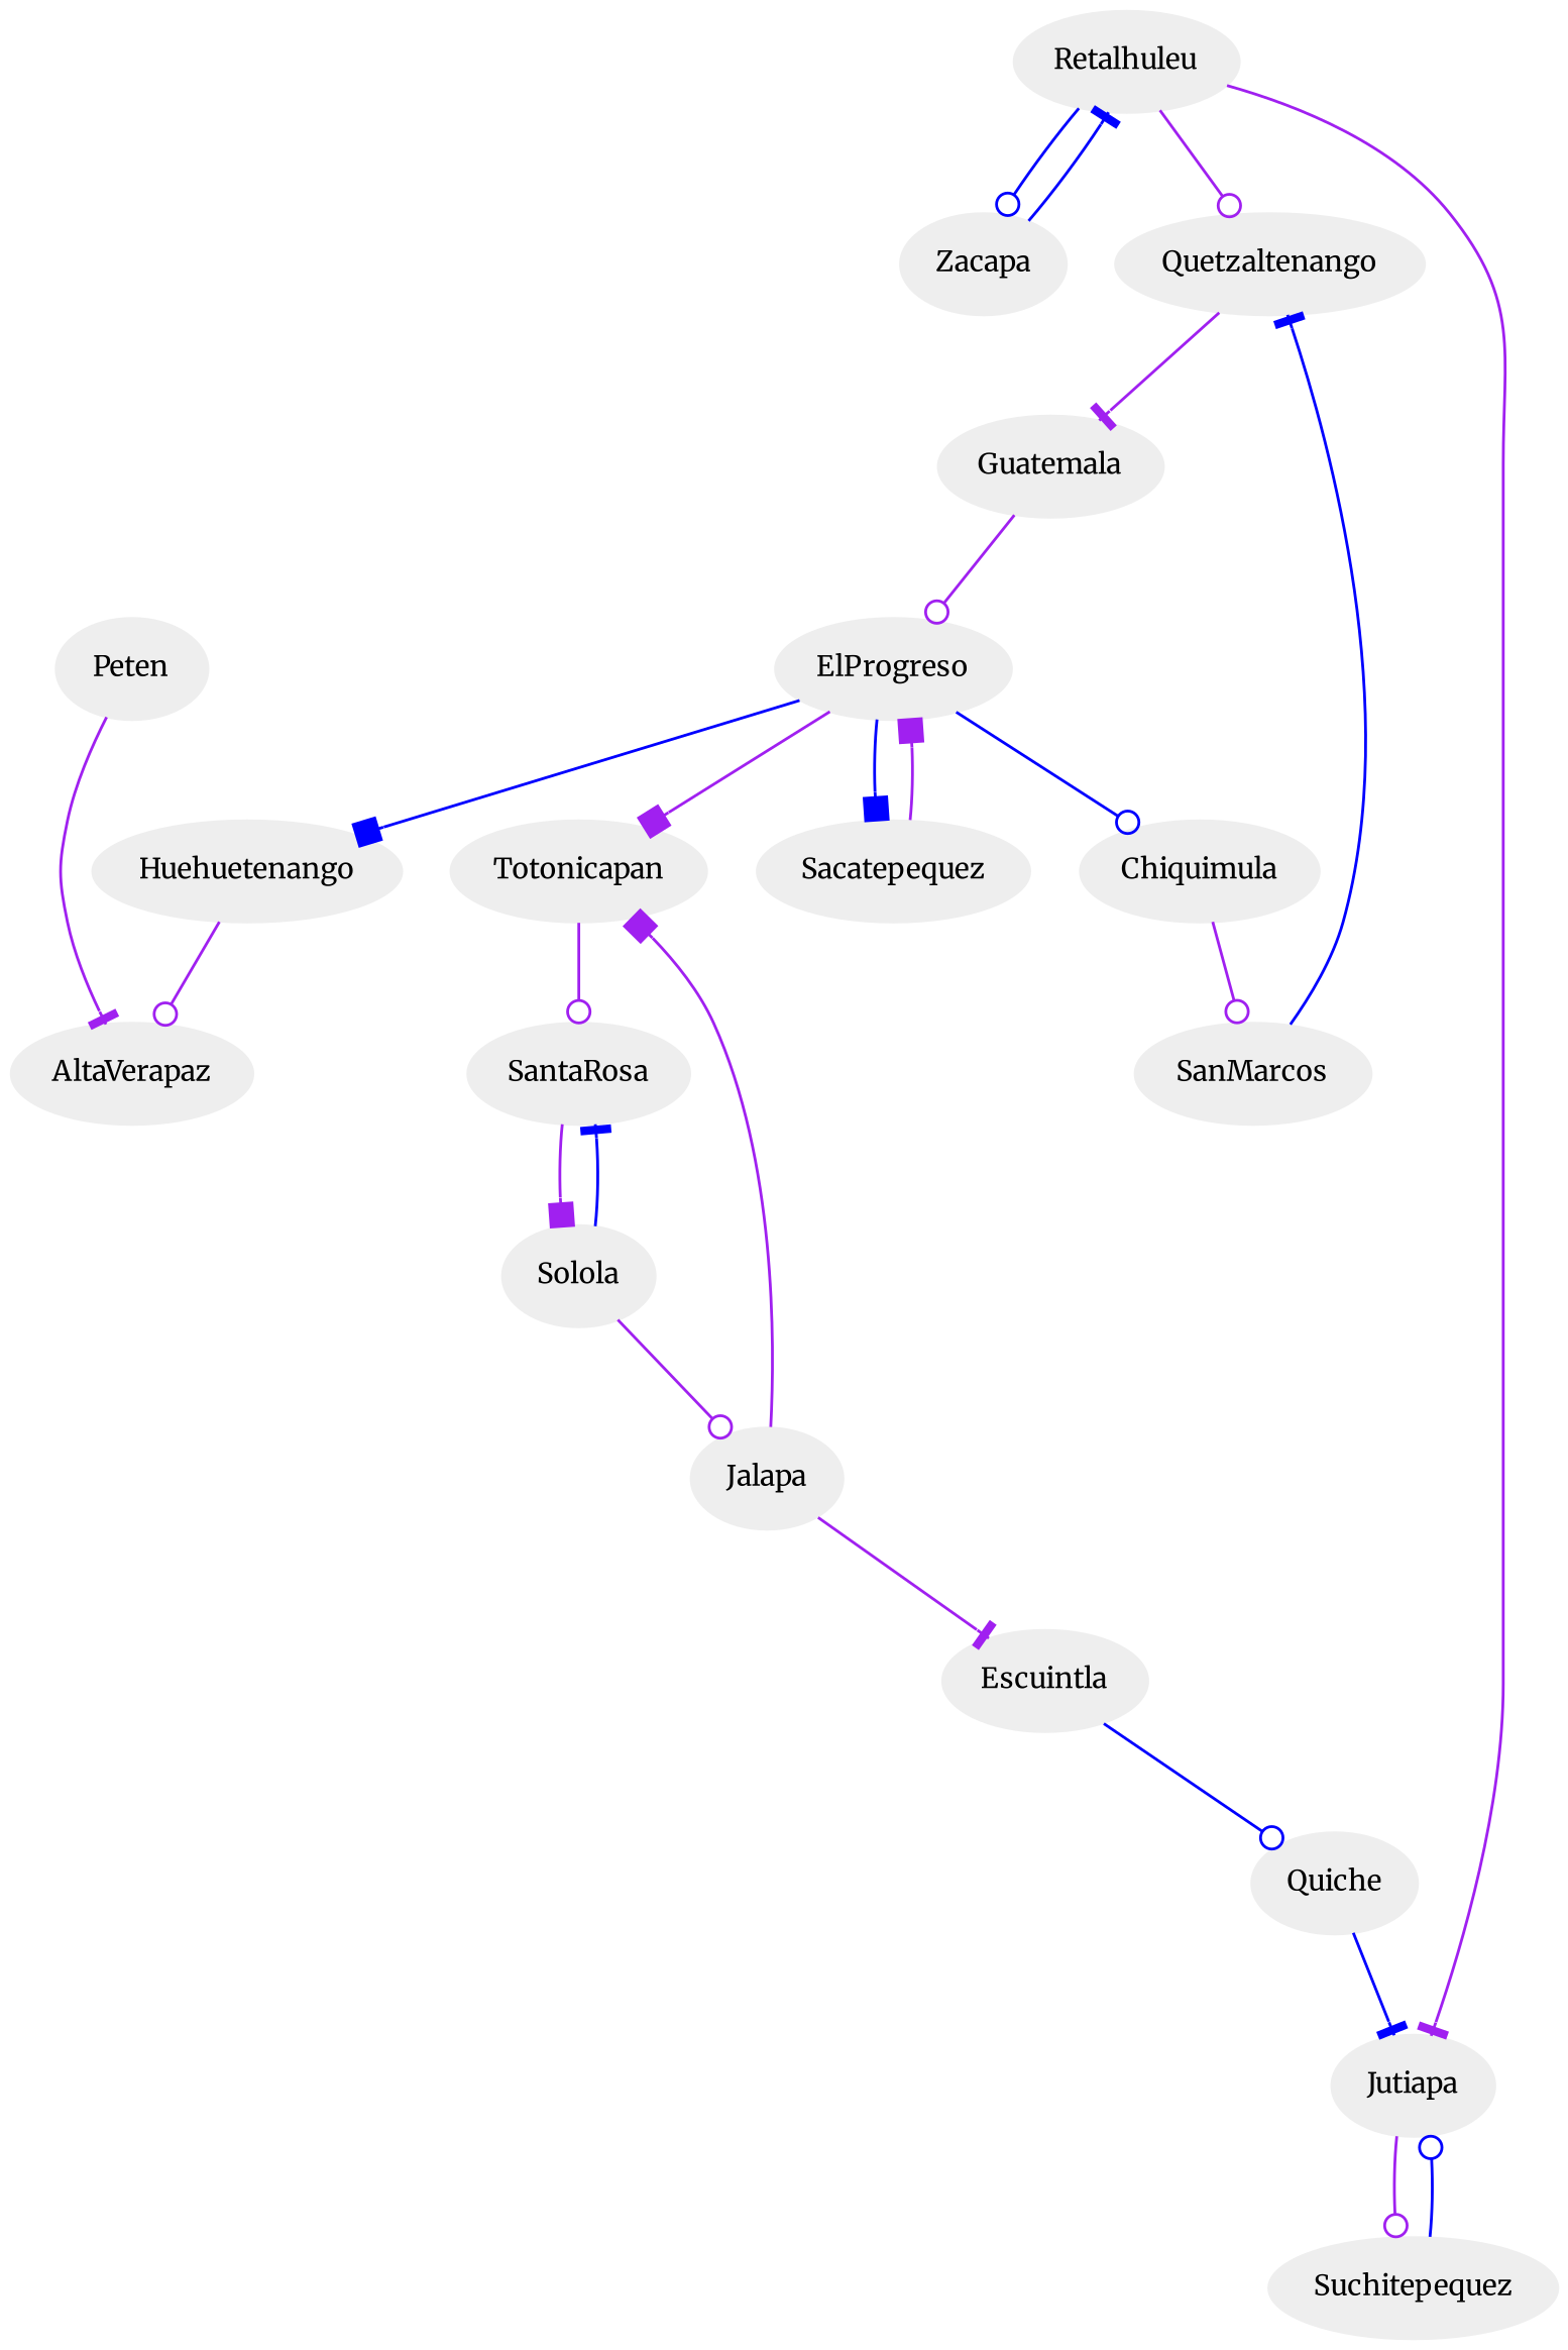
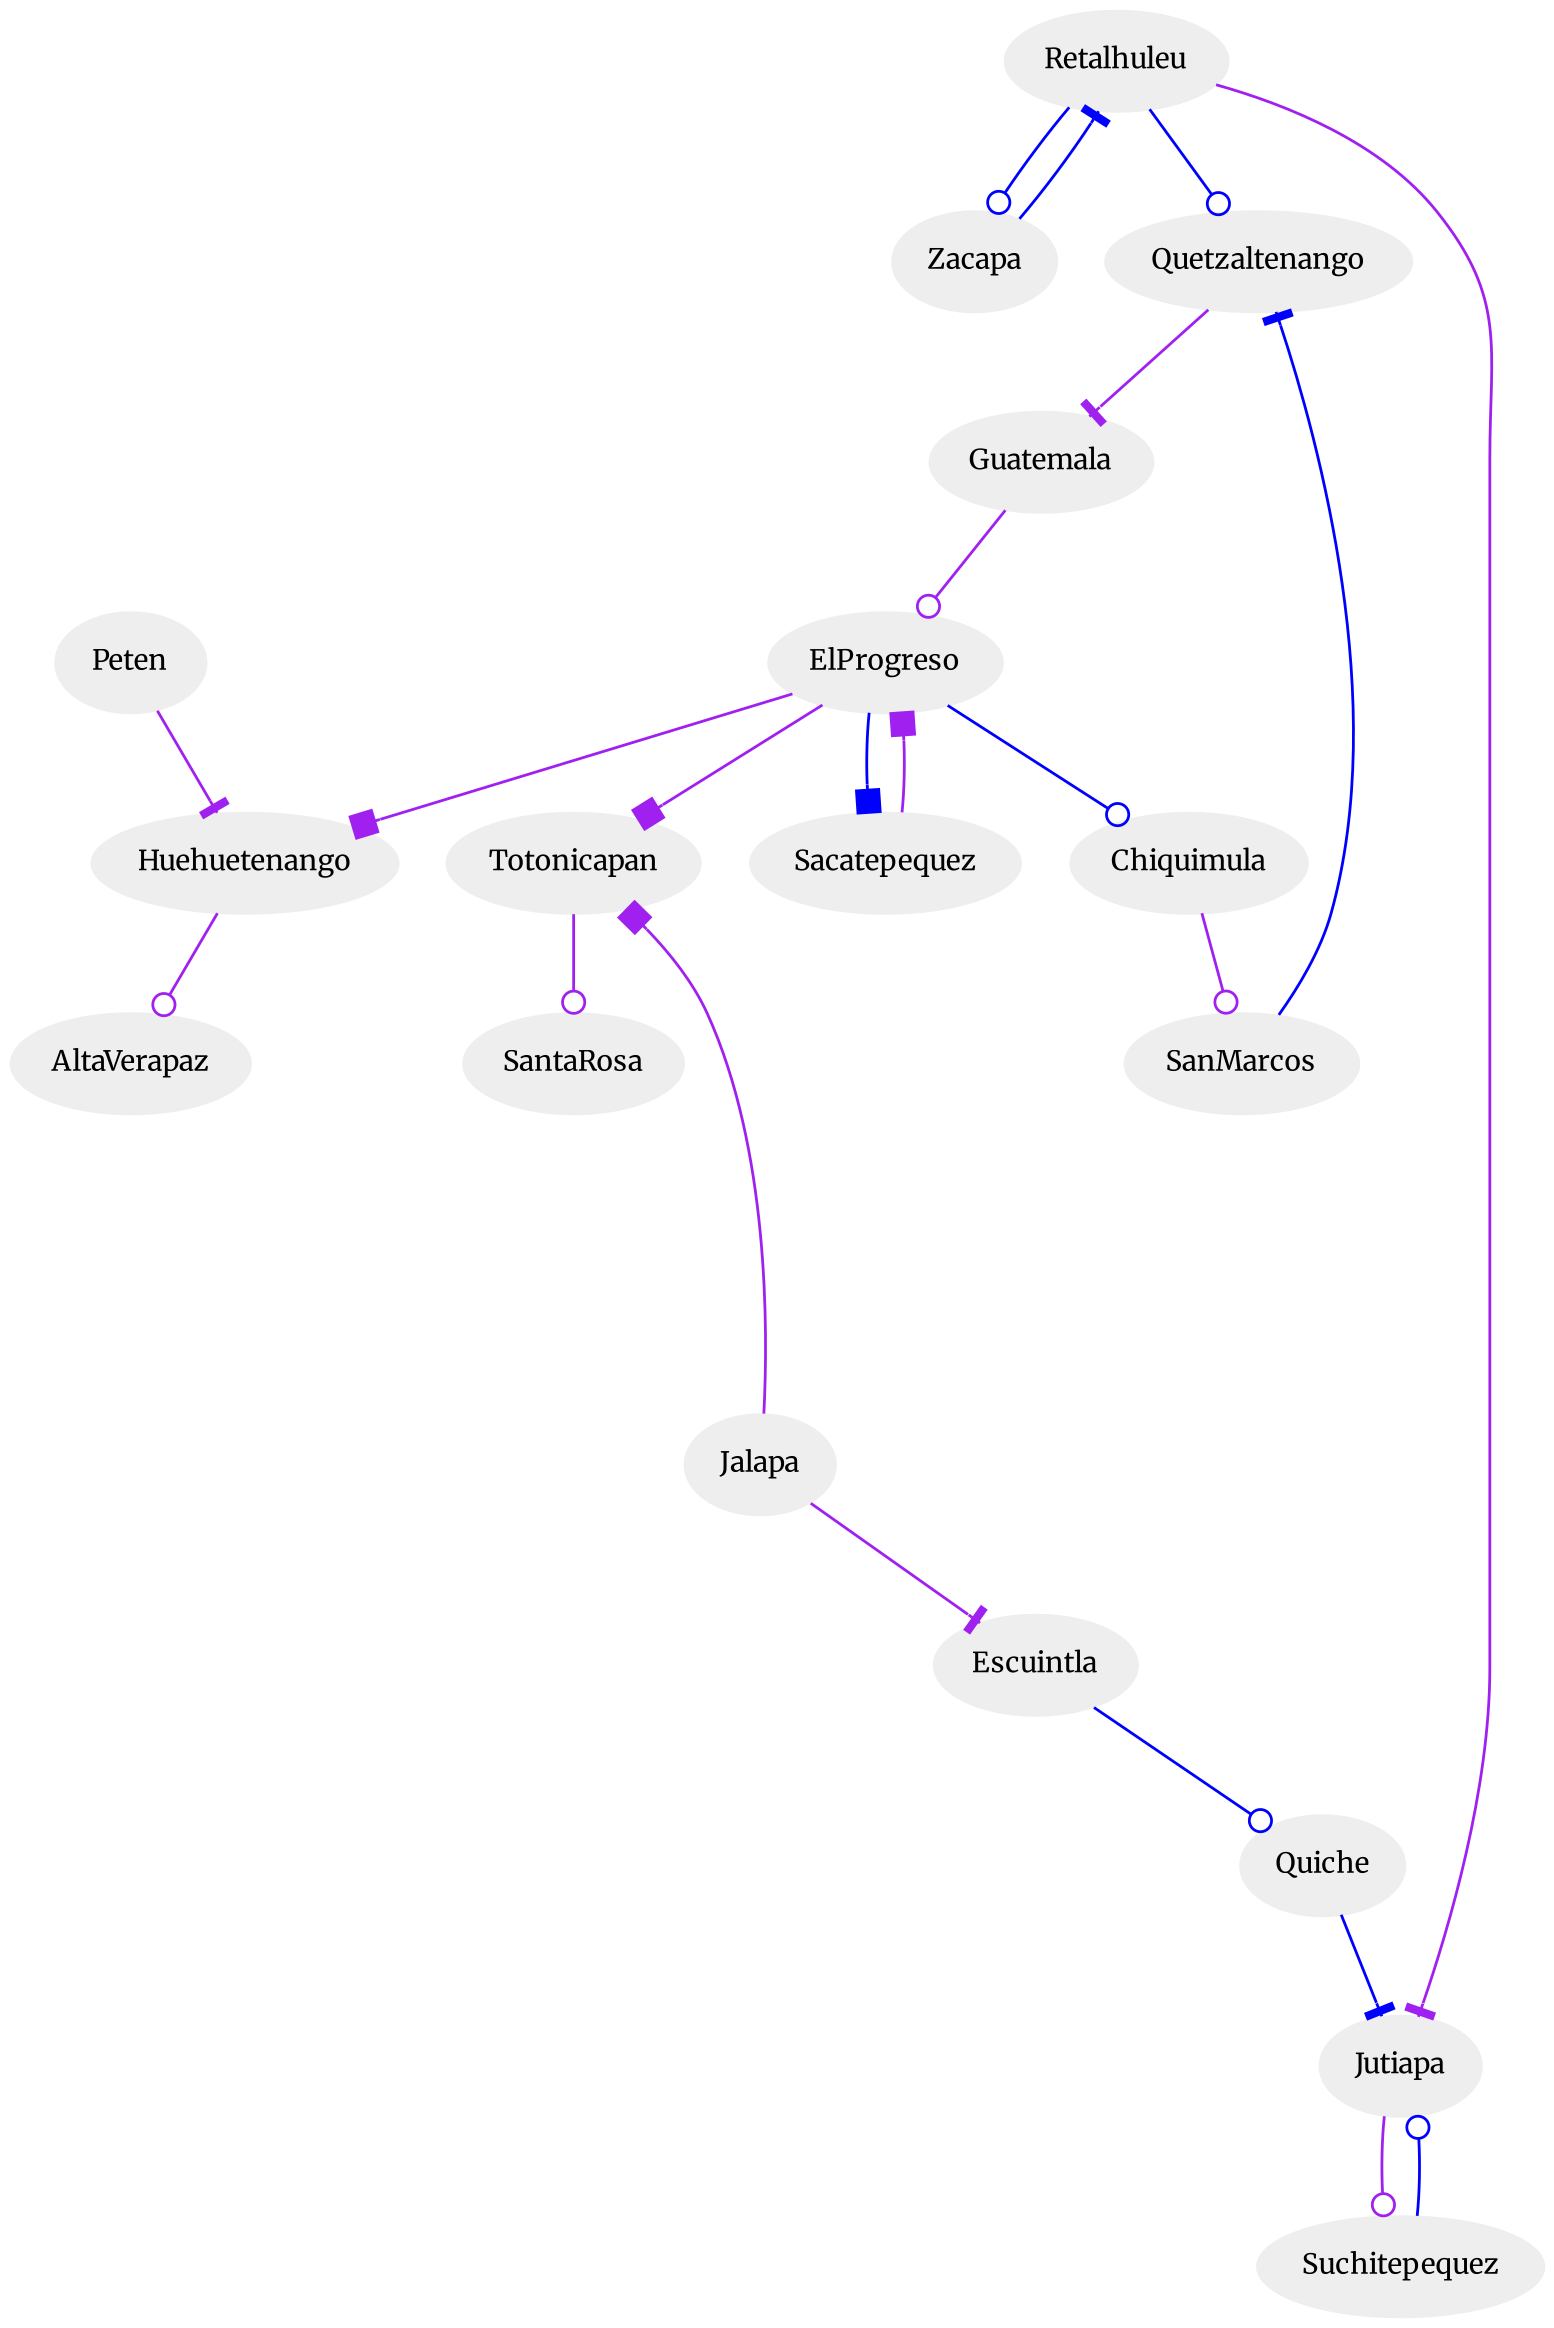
  digraph {
    fontname=Merriweather
    node [color="#EEEEEE" fillcolor="#EEEEEE" fontname=Merriweather fontsize=10 style=filled]
    edge [arrowhead=odot color=purple fontname=Merriweather]
    Quetzaltenango
    Guatemala
    ElProgreso
    Huehuetenango
    Totonicapan
    Sacatepequez
    Chiquimula
    Jalapa
    Escuintla
    AltaVerapaz
    SantaRosa
    Quiche
    SanMarcos
    Peten
    Jutiapa
    Suchitepequez
    Zacapa
    Retalhuleu
-   Solola
    Quetzaltenango -> Guatemala [arrowhead=tee]
    Guatemala -> ElProgreso
-   ElProgreso -> Huehuetenango [arrowhead=box color=blue]
+   ElProgreso -> Huehuetenango [arrowhead=box]
    ElProgreso -> Totonicapan [arrowhead=box]
    ElProgreso -> Sacatepequez [arrowhead=box color=blue]
    ElProgreso -> Chiquimula [color=blue]
    Huehuetenango -> AltaVerapaz
    Totonicapan -> SantaRosa
    Sacatepequez -> ElProgreso [arrowhead=box]
    Chiquimula -> SanMarcos
    Jalapa -> Totonicapan [arrowhead=box]
    Jalapa -> Escuintla [arrowhead=tee]
    Escuintla -> Quiche [color=blue]
-   SantaRosa -> Solola [arrowhead=box]
    Quiche -> Jutiapa [arrowhead=tee color=blue]
    SanMarcos -> Quetzaltenango [arrowhead=tee color=blue]
-   Peten -> AltaVerapaz [arrowhead=tee]
+   Peten -> Huehuetenango [arrowhead=tee]
    Jutiapa -> Suchitepequez
    Suchitepequez -> Jutiapa [color=blue]
    Zacapa -> Retalhuleu [arrowhead=tee color=blue]
-   Retalhuleu -> Quetzaltenango
+   Retalhuleu -> Quetzaltenango [color=blue]
    Retalhuleu -> Jutiapa [arrowhead=tee]
    Retalhuleu -> Zacapa [color=blue]
-   Solola -> Jalapa
-   Solola -> SantaRosa [arrowhead=tee color=blue]
  }
